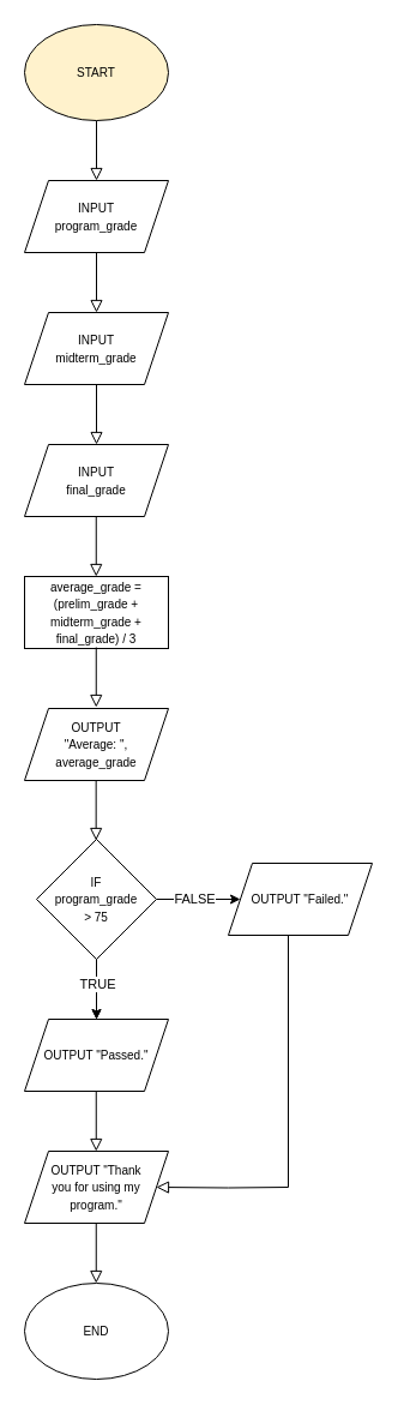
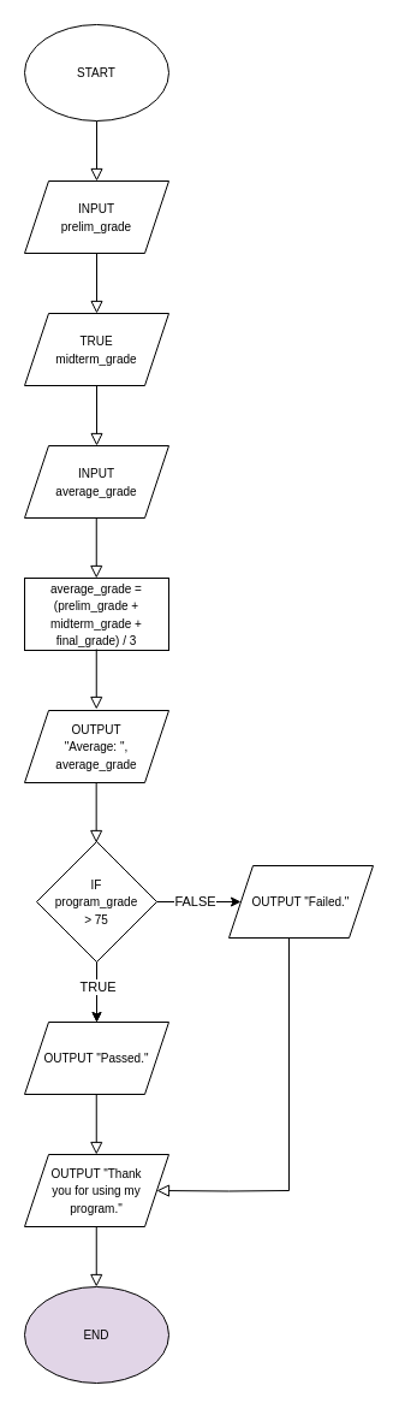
  <mxCell id="0" />
  <mxCell id="1" parent="0" />
  <mxCell id="2" value="" style="rounded=0;html=1;jettySize=auto;orthogonalLoop=1;fontSize=11;endArrow=block;endFill=0;endSize=8;strokeWidth=1;shadow=0;labelBackgroundColor=none;edgeStyle=orthogonalEdgeStyle;" parent="1" edge="1"><mxGeometry relative="1" as="geometry"><mxPoint x="80" y="100" as="sourcePoint" /><mxPoint x="80" y="150" as="targetPoint" /></mxGeometry></mxCell>
- <mxCell id="3" value="&lt;font style=&quot;font-size: 10px;&quot;&gt;START&lt;/font&gt;" style="ellipse;whiteSpace=wrap;html=1;fillColor=#fff2cc;" vertex="1" parent="1"><mxGeometry x="20" y="20" width="120" height="80" as="geometry" /></mxCell>
- <mxCell id="4" value="&lt;font style=&quot;font-size: 10px;&quot;&gt;INPUT &lt;br&gt;program_grade&lt;/font&gt;" style="shape=parallelogram;perimeter=parallelogramPerimeter;whiteSpace=wrap;html=1;fixedSize=1;" vertex="1" parent="1"><mxGeometry x="20" y="150" width="120" height="60" as="geometry" /></mxCell>
+ <mxCell id="3" value="&lt;font style=&quot;font-size: 10px;&quot;&gt;START&lt;/font&gt;" style="ellipse;whiteSpace=wrap;html=1;" vertex="1" parent="1"><mxGeometry x="20" y="20" width="120" height="80" as="geometry" /></mxCell>
+ <mxCell id="4" value="&lt;font style=&quot;font-size: 10px;&quot;&gt;INPUT &lt;br&gt;prelim_grade&lt;/font&gt;" style="shape=parallelogram;perimeter=parallelogramPerimeter;whiteSpace=wrap;html=1;fixedSize=1;" vertex="1" parent="1"><mxGeometry x="20" y="150" width="120" height="60" as="geometry" /></mxCell>
  <mxCell id="5" value="" style="rounded=0;html=1;jettySize=auto;orthogonalLoop=1;fontSize=11;endArrow=block;endFill=0;endSize=8;strokeWidth=1;shadow=0;labelBackgroundColor=none;edgeStyle=orthogonalEdgeStyle;" edge="1" parent="1"><mxGeometry relative="1" as="geometry"><mxPoint x="80" y="210" as="sourcePoint" /><mxPoint x="80" y="260" as="targetPoint" /></mxGeometry></mxCell>
- <mxCell id="6" value="&lt;font style=&quot;font-size: 10px;&quot;&gt;INPUT &lt;br&gt;midterm_grade&lt;/font&gt;" style="shape=parallelogram;perimeter=parallelogramPerimeter;whiteSpace=wrap;html=1;fixedSize=1;" vertex="1" parent="1"><mxGeometry x="20" y="260" width="120" height="60" as="geometry" /></mxCell>
+ <mxCell id="6" value="&lt;font style=&quot;font-size: 10px;&quot;&gt;TRUE &lt;br&gt;midterm_grade&lt;/font&gt;" style="shape=parallelogram;perimeter=parallelogramPerimeter;whiteSpace=wrap;html=1;fixedSize=1;" vertex="1" parent="1"><mxGeometry x="20" y="260" width="120" height="60" as="geometry" /></mxCell>
  <mxCell id="7" value="" style="rounded=0;html=1;jettySize=auto;orthogonalLoop=1;fontSize=11;endArrow=block;endFill=0;endSize=8;strokeWidth=1;shadow=0;labelBackgroundColor=none;edgeStyle=orthogonalEdgeStyle;" edge="1" parent="1"><mxGeometry relative="1" as="geometry"><mxPoint x="80" y="320" as="sourcePoint" /><mxPoint x="80" y="370" as="targetPoint" /></mxGeometry></mxCell>
- <mxCell id="8" value="&lt;font style=&quot;&quot;&gt;&lt;font style=&quot;font-size: 10px;&quot;&gt;INPUT &lt;br&gt;final_grade&lt;/font&gt;&lt;br&gt;&lt;/font&gt;" style="shape=parallelogram;perimeter=parallelogramPerimeter;whiteSpace=wrap;html=1;fixedSize=1;" vertex="1" parent="1"><mxGeometry x="20" y="370" width="120" height="60" as="geometry" /></mxCell>
+ <mxCell id="8" value="&lt;font style=&quot;&quot;&gt;&lt;font style=&quot;font-size: 10px;&quot;&gt;INPUT &lt;br&gt;average_grade&lt;/font&gt;&lt;br&gt;&lt;/font&gt;" style="shape=parallelogram;perimeter=parallelogramPerimeter;whiteSpace=wrap;html=1;fixedSize=1;" vertex="1" parent="1"><mxGeometry x="20" y="370" width="120" height="60" as="geometry" /></mxCell>
  <mxCell id="9" value="&lt;font style=&quot;font-size: 10px;&quot;&gt;average_grade = (prelim_grade + midterm_grade + final_grade) / 3&lt;/font&gt;" style="rounded=0;whiteSpace=wrap;html=1;" vertex="1" parent="1"><mxGeometry x="20" y="480" width="120" height="60" as="geometry" /></mxCell>
  <mxCell id="10" value="" style="rounded=0;html=1;jettySize=auto;orthogonalLoop=1;fontSize=11;endArrow=block;endFill=0;endSize=8;strokeWidth=1;shadow=0;labelBackgroundColor=none;edgeStyle=orthogonalEdgeStyle;" edge="1" parent="1"><mxGeometry relative="1" as="geometry"><mxPoint x="79.76" y="430" as="sourcePoint" /><mxPoint x="79.76" y="480" as="targetPoint" /></mxGeometry></mxCell>
  <mxCell id="11" value="" style="edgeStyle=orthogonalEdgeStyle;rounded=0;orthogonalLoop=1;jettySize=auto;html=1;" edge="1" parent="1" source="16" target="18"><mxGeometry relative="1" as="geometry" /></mxCell>
  <mxCell id="12" value="FALSE" style="edgeLabel;html=1;align=center;verticalAlign=middle;resizable=0;points=[];" vertex="1" connectable="0" parent="11"><mxGeometry x="-0.114" y="1" relative="1" as="geometry"><mxPoint as="offset" /></mxGeometry></mxCell>
  <mxCell id="13" value="" style="edgeStyle=orthogonalEdgeStyle;rounded=0;orthogonalLoop=1;jettySize=auto;html=1;" edge="1" parent="1" source="16" target="19"><mxGeometry relative="1" as="geometry" /></mxCell>
  <mxCell id="14" value="" style="edgeStyle=orthogonalEdgeStyle;rounded=0;orthogonalLoop=1;jettySize=auto;html=1;" edge="1" parent="1" source="16" target="19"><mxGeometry relative="1" as="geometry" /></mxCell>
  <mxCell id="15" value="TRUE" style="edgeLabel;html=1;align=center;verticalAlign=middle;resizable=0;points=[];" vertex="1" connectable="0" parent="14"><mxGeometry x="-0.191" relative="1" as="geometry"><mxPoint as="offset" /></mxGeometry></mxCell>
  <mxCell id="16" value="&lt;font style=&quot;font-size: 10px;&quot;&gt;IF &lt;br&gt;program_grade&lt;br&gt;&amp;gt; 75&lt;/font&gt;" style="rhombus;whiteSpace=wrap;html=1;" vertex="1" parent="1"><mxGeometry x="30" y="699" width="100" height="100" as="geometry" /></mxCell>
  <mxCell id="17" value="" style="rounded=0;html=1;jettySize=auto;orthogonalLoop=1;fontSize=11;endArrow=block;endFill=0;endSize=8;strokeWidth=1;shadow=0;labelBackgroundColor=none;edgeStyle=orthogonalEdgeStyle;" edge="1" parent="1"><mxGeometry relative="1" as="geometry"><mxPoint x="79.76" y="539" as="sourcePoint" /><mxPoint x="79.76" y="589" as="targetPoint" /></mxGeometry></mxCell>
  <mxCell id="18" value="&lt;font style=&quot;font-size: 10px;&quot;&gt;OUTPUT &quot;Failed.&quot;&lt;/font&gt;" style="shape=parallelogram;perimeter=parallelogramPerimeter;whiteSpace=wrap;html=1;fixedSize=1;" vertex="1" parent="1"><mxGeometry x="190" y="719" width="120" height="60" as="geometry" /></mxCell>
  <mxCell id="19" value="&lt;font style=&quot;font-size: 10px;&quot;&gt;OUTPUT &quot;Passed.&quot;&lt;/font&gt;" style="shape=parallelogram;perimeter=parallelogramPerimeter;whiteSpace=wrap;html=1;fixedSize=1;" vertex="1" parent="1"><mxGeometry x="20" y="849" width="120" height="60" as="geometry" /></mxCell>
  <mxCell id="20" value="" style="rounded=0;html=1;jettySize=auto;orthogonalLoop=1;fontSize=11;endArrow=block;endFill=0;endSize=8;strokeWidth=1;shadow=0;labelBackgroundColor=none;edgeStyle=orthogonalEdgeStyle;" edge="1" parent="1"><mxGeometry relative="1" as="geometry"><mxPoint x="79.76" y="909" as="sourcePoint" /><mxPoint x="79.76" y="959" as="targetPoint" /></mxGeometry></mxCell>
  <mxCell id="21" value="&lt;font style=&quot;font-size: 10px;&quot;&gt;OUTPUT &quot;Thank &lt;br&gt;you for using my program.&quot;&lt;/font&gt;" style="shape=parallelogram;perimeter=parallelogramPerimeter;whiteSpace=wrap;html=1;fixedSize=1;" vertex="1" parent="1"><mxGeometry x="20" y="959" width="120" height="60" as="geometry" /></mxCell>
  <mxCell id="22" value="" style="rounded=0;html=1;jettySize=auto;orthogonalLoop=1;fontSize=11;endArrow=block;endFill=0;endSize=8;strokeWidth=1;shadow=0;labelBackgroundColor=none;edgeStyle=orthogonalEdgeStyle;" edge="1" parent="1" target="21"><mxGeometry relative="1" as="geometry"><mxPoint x="240" y="989" as="sourcePoint" /><mxPoint x="130" y="999" as="targetPoint" /></mxGeometry></mxCell>
  <mxCell id="23" value="" style="endArrow=none;html=1;rounded=0;" edge="1" parent="1"><mxGeometry width="50" height="50" relative="1" as="geometry"><mxPoint x="240" y="989" as="sourcePoint" /><mxPoint x="240" y="779" as="targetPoint" /></mxGeometry></mxCell>
  <mxCell id="24" value="" style="rounded=0;html=1;jettySize=auto;orthogonalLoop=1;fontSize=11;endArrow=block;endFill=0;endSize=8;strokeWidth=1;shadow=0;labelBackgroundColor=none;edgeStyle=orthogonalEdgeStyle;" edge="1" parent="1"><mxGeometry relative="1" as="geometry"><mxPoint x="79.76" y="1019" as="sourcePoint" /><mxPoint x="79.76" y="1069" as="targetPoint" /></mxGeometry></mxCell>
- <mxCell id="25" value="&lt;font style=&quot;font-size: 10px;&quot;&gt;END&lt;/font&gt;" style="ellipse;whiteSpace=wrap;html=1;" vertex="1" parent="1"><mxGeometry x="20" y="1069" width="120" height="80" as="geometry" /></mxCell>
+ <mxCell id="25" value="&lt;font style=&quot;font-size: 10px;&quot;&gt;END&lt;/font&gt;" style="ellipse;whiteSpace=wrap;html=1;fillColor=#e1d5e7;" vertex="1" parent="1"><mxGeometry x="20" y="1069" width="120" height="80" as="geometry" /></mxCell>
  <mxCell id="26" value="&lt;font style=&quot;font-size: 10px;&quot;&gt;OUTPUT&lt;br&gt;&quot;Average: &quot;, average_grade&lt;/font&gt;" style="shape=parallelogram;perimeter=parallelogramPerimeter;whiteSpace=wrap;html=1;fixedSize=1;" vertex="1" parent="1"><mxGeometry x="20" y="590" width="120" height="60" as="geometry" /></mxCell>
  <mxCell id="27" value="" style="rounded=0;html=1;jettySize=auto;orthogonalLoop=1;fontSize=11;endArrow=block;endFill=0;endSize=8;strokeWidth=1;shadow=0;labelBackgroundColor=none;edgeStyle=orthogonalEdgeStyle;" edge="1" parent="1"><mxGeometry relative="1" as="geometry"><mxPoint x="79.66" y="650" as="sourcePoint" /><mxPoint x="79.66" y="700" as="targetPoint" /></mxGeometry></mxCell>
